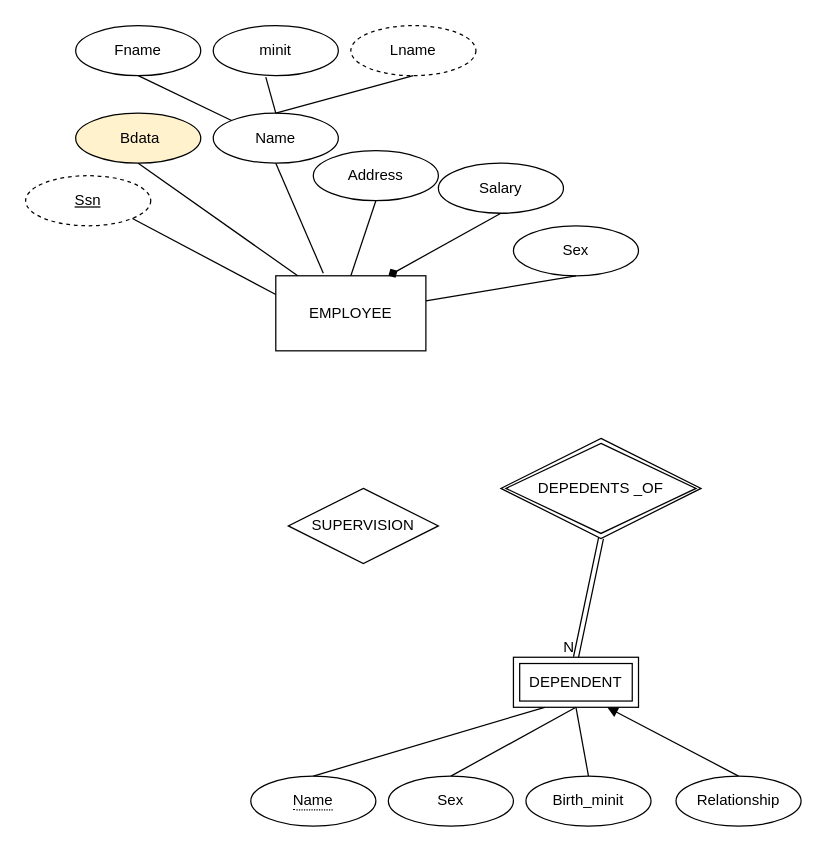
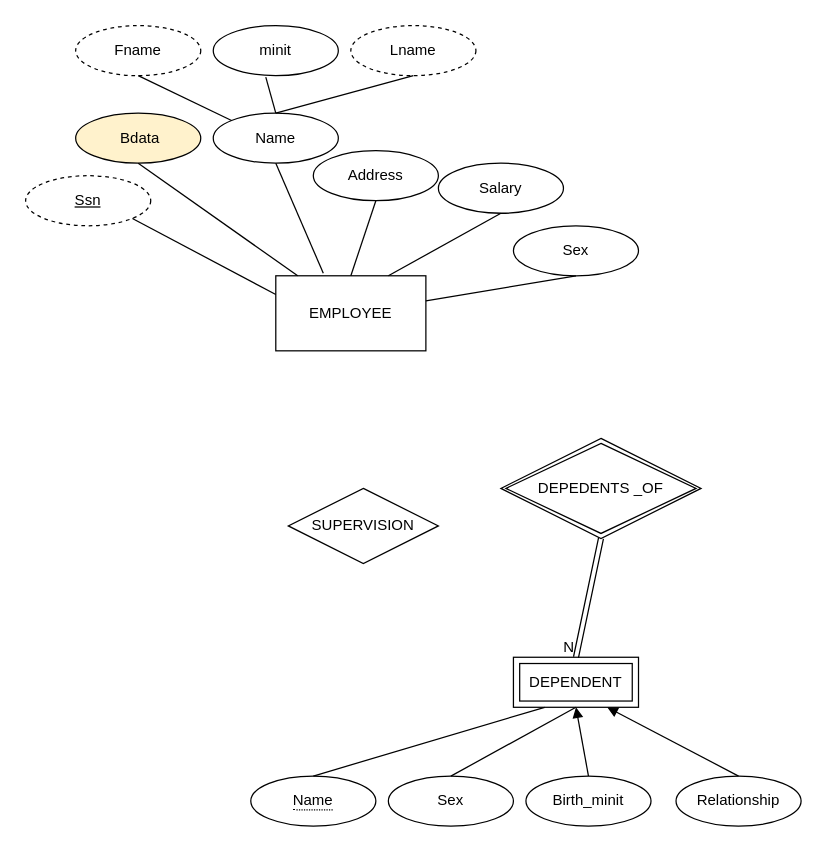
  <mxCell id="0" />
  <mxCell id="1" parent="0" />
  <mxCell id="2" value="DEPENDENT" style="shape=ext;margin=3;double=1;whiteSpace=wrap;html=1;align=center;" parent="1" vertex="1"><mxGeometry x="410" y="525" width="100" height="40" as="geometry" /></mxCell>
  <mxCell id="3" value="DEPEDENTS _OF" style="shape=rhombus;double=1;perimeter=rhombusPerimeter;whiteSpace=wrap;html=1;align=center;" parent="1" vertex="1"><mxGeometry x="400" y="350" width="160" height="80" as="geometry" /></mxCell>
  <mxCell id="4" value="" style="shape=link;html=1;rounded=0;exitX=0.5;exitY=1;exitDx=0;exitDy=0;entryX=0.5;entryY=0;entryDx=0;entryDy=0;" parent="1" source="3" target="2" edge="1"><mxGeometry relative="1" as="geometry"><mxPoint x="410" y="510" as="sourcePoint" /><mxPoint x="570" y="510" as="targetPoint" /></mxGeometry></mxCell>
  <mxCell id="5" value="N" style="resizable=0;html=1;whiteSpace=wrap;align=right;verticalAlign=bottom;" parent="4" connectable="0" vertex="1"><mxGeometry x="1" relative="1" as="geometry" /></mxCell>
  <mxCell id="6" value="Sex" style="ellipse;whiteSpace=wrap;html=1;align=center;" parent="1" vertex="1"><mxGeometry x="310" y="620" width="100" height="40" as="geometry" /></mxCell>
  <mxCell id="7" value="Birth_minit" style="ellipse;whiteSpace=wrap;html=1;align=center;" parent="1" vertex="1"><mxGeometry x="420" y="620" width="100" height="40" as="geometry" /></mxCell>
  <mxCell id="8" value="Relationship" style="ellipse;whiteSpace=wrap;html=1;align=center;" parent="1" vertex="1"><mxGeometry x="540" y="620" width="100" height="40" as="geometry" /></mxCell>
  <mxCell id="9" value="&lt;span style=&quot;border-bottom: 1px dotted&quot;&gt;Name&lt;/span&gt;" style="ellipse;whiteSpace=wrap;html=1;align=center;" parent="1" vertex="1"><mxGeometry x="200" y="620" width="100" height="40" as="geometry" /></mxCell>
  <mxCell id="10" value="" style="endArrow=none;html=1;rounded=0;exitX=0.5;exitY=0;exitDx=0;exitDy=0;entryX=0.25;entryY=1;entryDx=0;entryDy=0;" parent="1" source="9" target="2" edge="1"><mxGeometry relative="1" as="geometry"><mxPoint x="400" y="510" as="sourcePoint" /><mxPoint x="560" y="510" as="targetPoint" /></mxGeometry></mxCell>
  <mxCell id="11" value="" style="endArrow=none;html=1;rounded=0;exitX=0.5;exitY=0;exitDx=0;exitDy=0;entryX=0.5;entryY=1;entryDx=0;entryDy=0;" parent="1" source="6" target="2" edge="1"><mxGeometry relative="1" as="geometry"><mxPoint x="260" y="630" as="sourcePoint" /><mxPoint x="450" y="570" as="targetPoint" /></mxGeometry></mxCell>
- <mxCell id="12" value="" style="endArrow=none;html=1;rounded=0;exitX=0.5;exitY=0;exitDx=0;exitDy=0;entryX=0.5;entryY=1;entryDx=0;entryDy=0;" parent="1" source="7" target="2" edge="1"><mxGeometry relative="1" as="geometry"><mxPoint x="370" y="630" as="sourcePoint" /><mxPoint x="470" y="575" as="targetPoint" /></mxGeometry></mxCell>
+ <mxCell id="12" value="" style="endArrow=block;html=1;rounded=0;exitX=0.5;exitY=0;exitDx=0;exitDy=0;entryX=0.5;entryY=1;entryDx=0;entryDy=0;" parent="1" source="7" target="2" edge="1"><mxGeometry relative="1" as="geometry"><mxPoint x="370" y="630" as="sourcePoint" /><mxPoint x="470" y="575" as="targetPoint" /></mxGeometry></mxCell>
  <mxCell id="13" value="" style="endArrow=block;html=1;rounded=0;exitX=0.5;exitY=0;exitDx=0;exitDy=0;entryX=0.75;entryY=1;entryDx=0;entryDy=0;" parent="1" source="8" target="2" edge="1"><mxGeometry relative="1" as="geometry"><mxPoint x="480" y="630" as="sourcePoint" /><mxPoint x="470" y="575" as="targetPoint" /></mxGeometry></mxCell>
  <mxCell id="14" value="EMPLOYEE" style="rounded=0;whiteSpace=wrap;html=1;" vertex="1" parent="1"><mxGeometry y="220" width="120" height="60" as="geometry" x="220" /></mxCell>
  <mxCell id="15" value="Sex" style="ellipse;whiteSpace=wrap;html=1;align=center;" vertex="1" parent="1"><mxGeometry x="410" y="180" width="100" height="40" as="geometry" /></mxCell>
  <mxCell id="16" value="Salary" style="ellipse;whiteSpace=wrap;html=1;align=center;" vertex="1" parent="1"><mxGeometry x="350" y="130" width="100" height="40" as="geometry" /></mxCell>
  <mxCell id="17" value="Address" style="ellipse;whiteSpace=wrap;html=1;align=center;" vertex="1" parent="1"><mxGeometry x="250" y="120" width="100" height="40" as="geometry" /></mxCell>
  <mxCell id="18" value="Name" style="ellipse;whiteSpace=wrap;html=1;align=center;" vertex="1" parent="1"><mxGeometry x="170" y="90" width="100" height="40" as="geometry" /></mxCell>
  <mxCell id="19" value="" style="endArrow=none;html=1;rounded=0;exitX=0.5;exitY=1;exitDx=0;exitDy=0;entryX=0.5;entryY=0;entryDx=0;entryDy=0;" edge="1" parent="1" source="17" target="14"><mxGeometry relative="1" as="geometry"><mxPoint x="320" y="240" as="sourcePoint" /><mxPoint x="480" y="240" as="targetPoint" /></mxGeometry></mxCell>
- <mxCell id="20" value="" style="endArrow=diamond;html=1;rounded=0;exitX=0.5;exitY=1;exitDx=0;exitDy=0;entryX=0.75;entryY=0;entryDx=0;entryDy=0;" edge="1" parent="1" source="16" target="14"><mxGeometry relative="1" as="geometry"><mxPoint x="310" y="170" as="sourcePoint" /><mxPoint x="290" y="230" as="targetPoint" /></mxGeometry></mxCell>
+ <mxCell id="20" value="" style="endArrow=none;html=1;rounded=0;exitX=0.5;exitY=1;exitDx=0;exitDy=0;entryX=0.75;entryY=0;entryDx=0;entryDy=0;" edge="1" parent="1" source="16" target="14"><mxGeometry relative="1" as="geometry"><mxPoint x="310" y="170" as="sourcePoint" /><mxPoint x="290" y="230" as="targetPoint" /></mxGeometry></mxCell>
  <mxCell id="21" value="" style="endArrow=none;html=1;rounded=0;exitX=0.5;exitY=1;exitDx=0;exitDy=0;" edge="1" parent="1" source="15" target="14"><mxGeometry relative="1" as="geometry"><mxPoint x="410" y="180" as="sourcePoint" /><mxPoint x="320" y="230" as="targetPoint" /></mxGeometry></mxCell>
  <mxCell id="22" value="Lname" style="ellipse;whiteSpace=wrap;html=1;align=center;dashed=1;" vertex="1" parent="1"><mxGeometry x="280" y="20" width="100" height="40" as="geometry" /></mxCell>
- <mxCell id="23" value="Fname" style="ellipse;whiteSpace=wrap;html=1;align=center;" vertex="1" parent="1"><mxGeometry x="60" y="20" width="100" height="40" as="geometry" /></mxCell>
+ <mxCell id="23" value="Fname" style="ellipse;whiteSpace=wrap;html=1;align=center;dashed=1;" vertex="1" parent="1"><mxGeometry x="60" y="20" width="100" height="40" as="geometry" /></mxCell>
  <mxCell id="24" value="minit" style="ellipse;whiteSpace=wrap;html=1;align=center;" vertex="1" parent="1"><mxGeometry x="170" y="20" width="100" height="40" as="geometry" /></mxCell>
  <mxCell id="25" value="" style="endArrow=none;html=1;rounded=0;exitX=0.5;exitY=1;exitDx=0;exitDy=0;" edge="1" parent="1" source="18"><mxGeometry relative="1" as="geometry"><mxPoint x="130" y="190" as="sourcePoint" /><mxPoint x="258" y="218" as="targetPoint" /></mxGeometry></mxCell>
  <mxCell id="26" value="" style="endArrow=none;html=1;rounded=0;exitX=0.5;exitY=1;exitDx=0;exitDy=0;entryX=0.5;entryY=0;entryDx=0;entryDy=0;" edge="1" parent="1" source="22" target="18"><mxGeometry relative="1" as="geometry"><mxPoint x="230" y="140" as="sourcePoint" /><mxPoint x="268" y="228" as="targetPoint" /></mxGeometry></mxCell>
  <mxCell id="27" value="" style="endArrow=none;html=1;rounded=0;exitX=0.5;exitY=0;exitDx=0;exitDy=0;entryX=0.42;entryY=1.03;entryDx=0;entryDy=0;entryPerimeter=0;" edge="1" parent="1" source="18" target="24"><mxGeometry relative="1" as="geometry"><mxPoint x="340" y="70" as="sourcePoint" /><mxPoint x="230" y="100" as="targetPoint" /></mxGeometry></mxCell>
  <mxCell id="28" value="" style="endArrow=none;html=1;rounded=0;entryX=0.5;entryY=1;entryDx=0;entryDy=0;exitX=0;exitY=0;exitDx=0;exitDy=0;" edge="1" parent="1" source="18" target="23"><mxGeometry relative="1" as="geometry"><mxPoint x="200" y="100" as="sourcePoint" /><mxPoint x="222" y="71" as="targetPoint" /></mxGeometry></mxCell>
  <mxCell id="29" value="&amp;nbsp;Bdata" style="ellipse;whiteSpace=wrap;html=1;align=center;fillColor=#fff2cc;" vertex="1" parent="1"><mxGeometry x="60" y="90" width="100" height="40" as="geometry" /></mxCell>
  <mxCell id="30" value="Ssn" style="ellipse;whiteSpace=wrap;html=1;align=center;fontStyle=4;dashed=1;" vertex="1" parent="1"><mxGeometry x="20" y="140" width="100" height="40" as="geometry" /></mxCell>
  <mxCell id="31" value="" style="endArrow=none;html=1;rounded=0;exitX=0.5;exitY=1;exitDx=0;exitDy=0;" edge="1" parent="1" source="29" target="14"><mxGeometry relative="1" as="geometry"><mxPoint x="230" y="140" as="sourcePoint" /><mxPoint x="268" y="228" as="targetPoint" /></mxGeometry></mxCell>
  <mxCell id="32" value="" style="endArrow=none;html=1;rounded=0;exitX=1;exitY=1;exitDx=0;exitDy=0;entryX=0;entryY=0.25;entryDx=0;entryDy=0;" edge="1" parent="1" source="30" target="14"><mxGeometry relative="1" as="geometry"><mxPoint x="120" y="140" as="sourcePoint" /><mxPoint x="248" y="230" as="targetPoint" /></mxGeometry></mxCell>
  <mxCell id="33" value="SUPERVISION" style="shape=rhombus;perimeter=rhombusPerimeter;whiteSpace=wrap;html=1;align=center;" vertex="1" parent="1"><mxGeometry x="230" y="390" width="120" height="60" as="geometry" /></mxCell>
